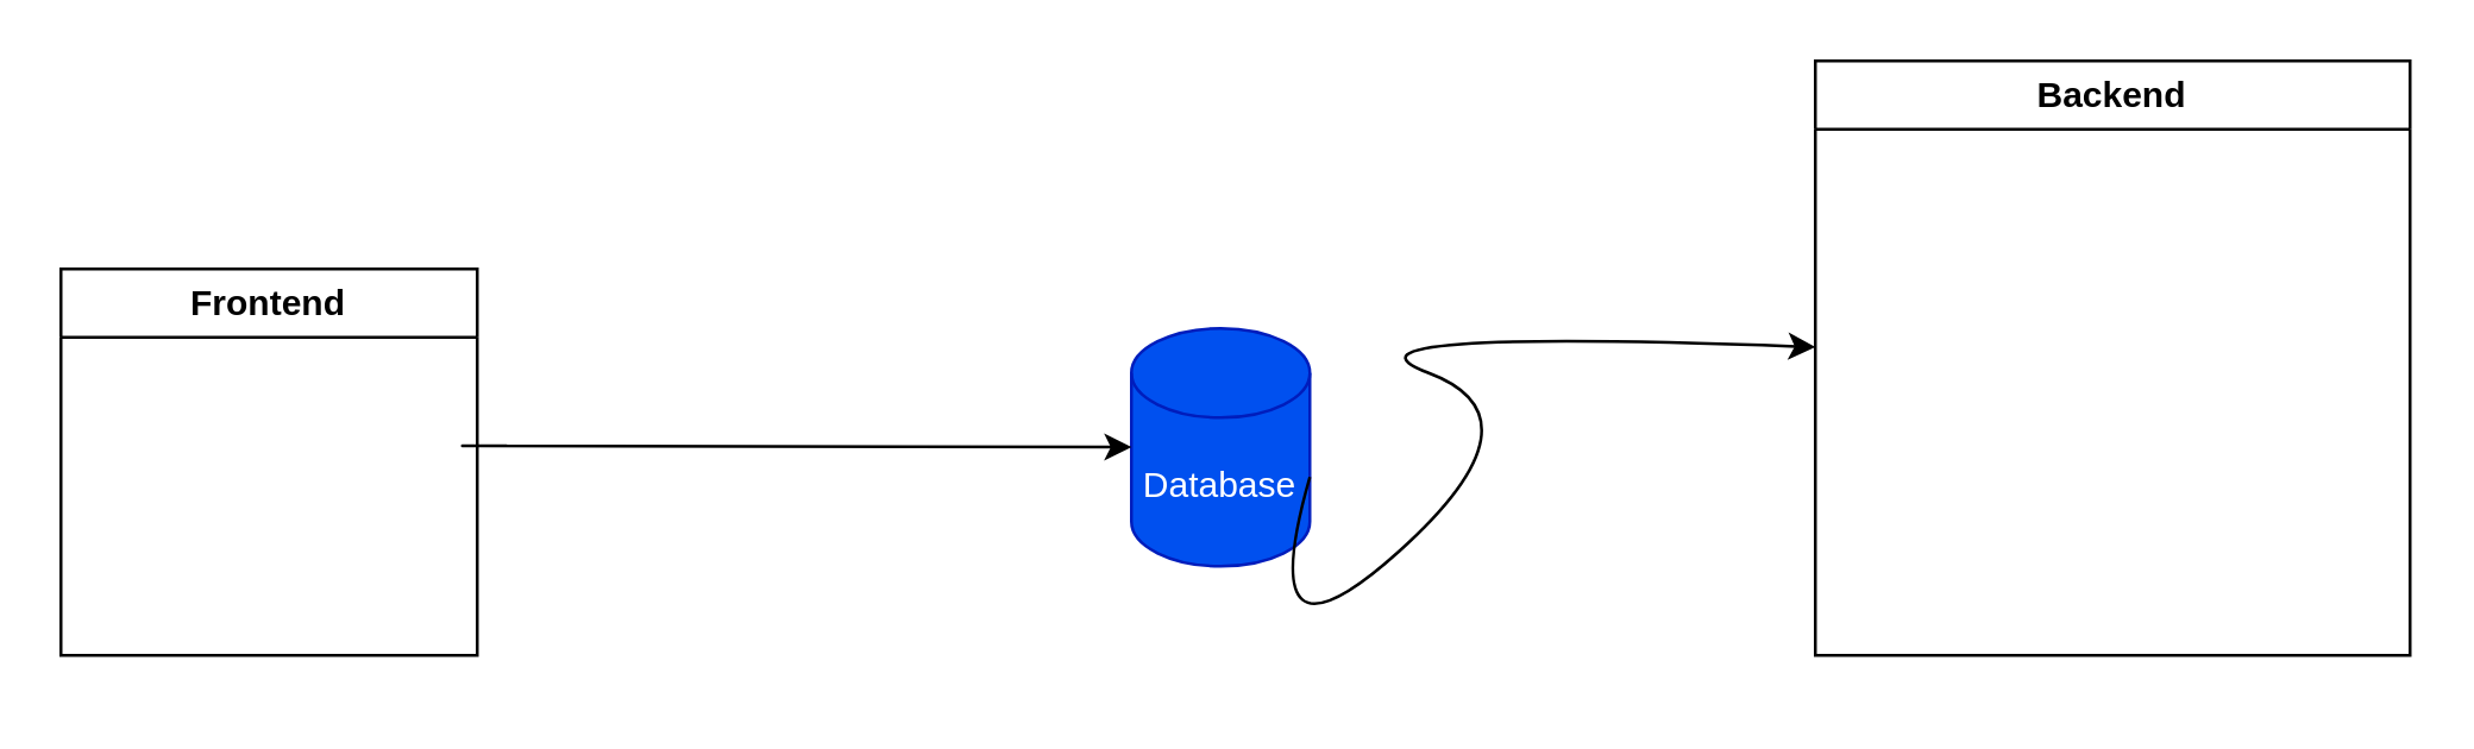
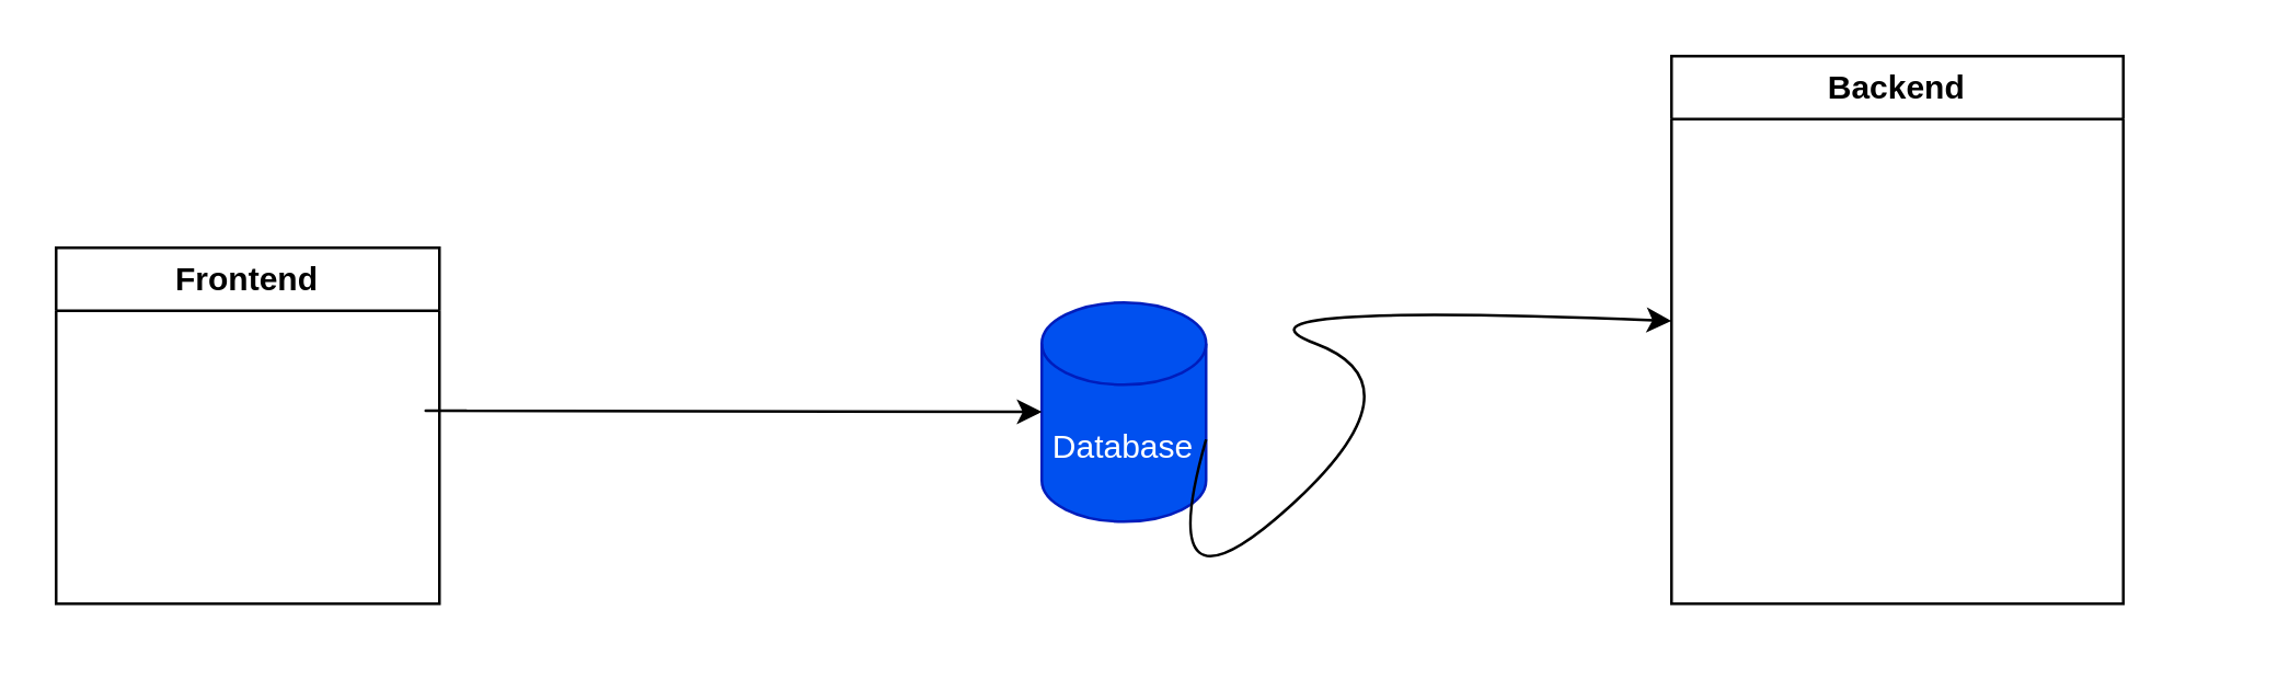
  <mxCell id="0" />
  <mxCell id="1" parent="0" />
  <mxCell id="2" value="Database" style="shape=cylinder3;whiteSpace=wrap;html=1;boundedLbl=1;backgroundOutline=1;size=15;fillColor=#0050ef;fontColor=#ffffff;strokeColor=#001DBC;" vertex="1" parent="1"><mxGeometry x="380" y="110" width="60" height="80" as="geometry" /></mxCell>
  <mxCell id="3" value="Frontend" style="swimlane;whiteSpace=wrap;html=1;" vertex="1" parent="1"><mxGeometry x="20" y="90" width="140" height="130" as="geometry" /></mxCell>
  <mxCell id="4" value="" style="endArrow=classic;html=1;" edge="1" parent="1" target="2"><mxGeometry width="50" height="50" relative="1" as="geometry"><mxPoint x="170" y="149.5" as="sourcePoint" /><mxPoint x="250" y="149.5" as="targetPoint" /><Array as="points"><mxPoint x="150" y="149.5" /></Array></mxGeometry></mxCell>
- <mxCell id="5" value="Backend" style="swimlane;whiteSpace=wrap;html=1;" vertex="1" parent="1"><mxGeometry x="610" y="20" width="200" height="200" as="geometry" /></mxCell>
+ <mxCell id="5" value="Backend" style="swimlane;whiteSpace=wrap;html=1;" vertex="1" parent="1"><mxGeometry x="610" y="20" width="165" height="200" as="geometry" /></mxCell>
  <mxCell id="6" value="" style="curved=1;endArrow=classic;html=1;" edge="1" parent="1" target="5"><mxGeometry width="50" height="50" relative="1" as="geometry"><mxPoint x="440" y="160" as="sourcePoint" /><mxPoint x="490" y="110" as="targetPoint" /><Array as="points"><mxPoint x="420" y="230" /><mxPoint x="520" y="140" /><mxPoint x="440" y="110" /></Array></mxGeometry></mxCell>
